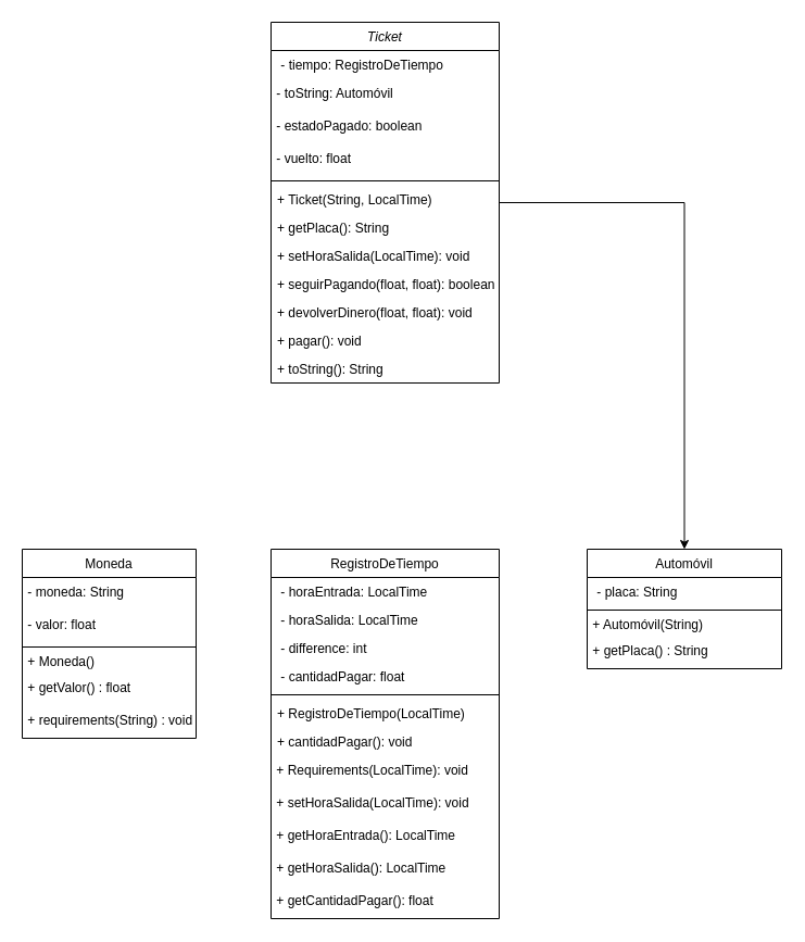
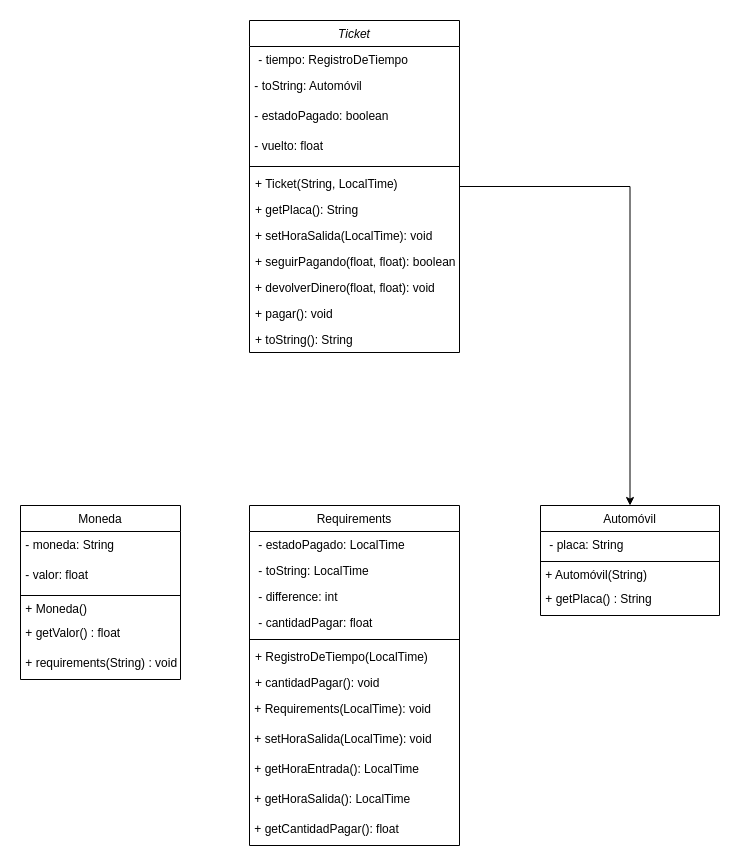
  <mxCell id="0" />
  <mxCell id="1" parent="0" />
  <mxCell id="2" value="Moneda" style="swimlane;fontStyle=0;align=center;verticalAlign=top;childLayout=stackLayout;horizontal=1;startSize=26;horizontalStack=0;resizeParent=1;resizeLast=0;collapsible=1;marginBottom=0;rounded=0;shadow=0;strokeWidth=1;" parent="1" vertex="1"><mxGeometry x="20" y="505" width="160" height="174" as="geometry"><mxRectangle x="130" y="380" width="160" height="26" as="alternateBounds" /></mxGeometry></mxCell>
  <mxCell id="3" value="&amp;nbsp;- moneda: String" style="text;html=1;" vertex="1" parent="2"><mxGeometry y="26" width="160" height="30" as="geometry" /></mxCell>
  <mxCell id="4" value="&amp;nbsp;- valor: float" style="text;html=1;" vertex="1" parent="2"><mxGeometry y="56" width="160" height="30" as="geometry" /></mxCell>
  <mxCell id="5" value="" style="line;html=1;strokeWidth=1;align=left;verticalAlign=middle;spacingTop=-1;spacingLeft=3;spacingRight=3;rotatable=0;labelPosition=right;points=[];portConstraint=eastwest;" parent="2" vertex="1"><mxGeometry y="86" width="160" height="8" as="geometry" /></mxCell>
  <mxCell id="6" value="&amp;nbsp;+ Moneda()" style="text;html=1;align=left;verticalAlign=middle;resizable=0;points=[];autosize=1;" vertex="1" parent="2"><mxGeometry y="94" width="160" height="20" as="geometry" /></mxCell>
  <mxCell id="7" value="&amp;nbsp;+ getValor() : float" style="text;html=1;" vertex="1" parent="2"><mxGeometry y="114" width="160" height="30" as="geometry" /></mxCell>
  <mxCell id="8" value="&amp;nbsp;+ requirements(String) : void" style="text;html=1;" vertex="1" parent="2"><mxGeometry y="144" width="160" height="30" as="geometry" /></mxCell>
  <mxCell id="9" style="edgeStyle=orthogonalEdgeStyle;rounded=0;orthogonalLoop=1;jettySize=auto;html=1;" edge="1" parent="1" source="10" target="36"><mxGeometry relative="1" as="geometry" /></mxCell>
  <mxCell id="10" value="Ticket" style="swimlane;fontStyle=2;align=center;verticalAlign=top;childLayout=stackLayout;horizontal=1;startSize=26;horizontalStack=0;resizeParent=1;resizeLast=0;collapsible=1;marginBottom=0;rounded=0;shadow=0;strokeWidth=1;" parent="1" vertex="1"><mxGeometry x="249" y="20" width="210" height="332" as="geometry"><mxRectangle x="230" y="140" width="160" height="26" as="alternateBounds" /></mxGeometry></mxCell>
  <mxCell id="11" value=" - tiempo: RegistroDeTiempo" style="text;align=left;verticalAlign=top;spacingLeft=4;spacingRight=4;overflow=hidden;rotatable=0;points=[[0,0.5],[1,0.5]];portConstraint=eastwest;" parent="10" vertex="1"><mxGeometry y="26" width="210" height="26" as="geometry" /></mxCell>
  <mxCell id="12" value="&amp;nbsp;- toString: Automóvil" style="text;html=1;" vertex="1" parent="10"><mxGeometry y="52" width="210" height="30" as="geometry" /></mxCell>
  <mxCell id="13" value="&amp;nbsp;- estadoPagado: boolean" style="text;html=1;" vertex="1" parent="10"><mxGeometry y="82" width="210" height="30" as="geometry" /></mxCell>
  <mxCell id="14" value="&amp;nbsp;- vuelto: float" style="text;html=1;" vertex="1" parent="10"><mxGeometry y="112" width="210" height="30" as="geometry" /></mxCell>
  <mxCell id="15" value="" style="line;html=1;strokeWidth=1;align=left;verticalAlign=middle;spacingTop=-1;spacingLeft=3;spacingRight=3;rotatable=0;labelPosition=right;points=[];portConstraint=eastwest;" parent="10" vertex="1"><mxGeometry y="142" width="210" height="8" as="geometry" /></mxCell>
  <mxCell id="16" value="+ Ticket(String, LocalTime)" style="text;align=left;verticalAlign=top;spacingLeft=4;spacingRight=4;overflow=hidden;rotatable=0;points=[[0,0.5],[1,0.5]];portConstraint=eastwest;" parent="10" vertex="1"><mxGeometry y="150" width="210" height="26" as="geometry" /></mxCell>
  <mxCell id="17" value="+ getPlaca(): String" style="text;align=left;verticalAlign=top;spacingLeft=4;spacingRight=4;overflow=hidden;rotatable=0;points=[[0,0.5],[1,0.5]];portConstraint=eastwest;" vertex="1" parent="10"><mxGeometry y="176" width="210" height="26" as="geometry" /></mxCell>
  <mxCell id="18" value="+ setHoraSalida(LocalTime): void" style="text;align=left;verticalAlign=top;spacingLeft=4;spacingRight=4;overflow=hidden;rotatable=0;points=[[0,0.5],[1,0.5]];portConstraint=eastwest;" vertex="1" parent="10"><mxGeometry y="202" width="210" height="26" as="geometry" /></mxCell>
  <mxCell id="19" value="+ seguirPagando(float, float): boolean" style="text;align=left;verticalAlign=top;spacingLeft=4;spacingRight=4;overflow=hidden;rotatable=0;points=[[0,0.5],[1,0.5]];portConstraint=eastwest;" vertex="1" parent="10"><mxGeometry y="228" width="210" height="26" as="geometry" /></mxCell>
  <mxCell id="20" value="+ devolverDinero(float, float): void" style="text;align=left;verticalAlign=top;spacingLeft=4;spacingRight=4;overflow=hidden;rotatable=0;points=[[0,0.5],[1,0.5]];portConstraint=eastwest;" vertex="1" parent="10"><mxGeometry y="254" width="210" height="26" as="geometry" /></mxCell>
  <mxCell id="21" value="+ pagar(): void" style="text;align=left;verticalAlign=top;spacingLeft=4;spacingRight=4;overflow=hidden;rotatable=0;points=[[0,0.5],[1,0.5]];portConstraint=eastwest;" vertex="1" parent="10"><mxGeometry y="280" width="210" height="26" as="geometry" /></mxCell>
  <mxCell id="22" value="+ toString(): String" style="text;align=left;verticalAlign=top;spacingLeft=4;spacingRight=4;overflow=hidden;rotatable=0;points=[[0,0.5],[1,0.5]];portConstraint=eastwest;" vertex="1" parent="10"><mxGeometry y="306" width="210" height="26" as="geometry" /></mxCell>
- <mxCell id="23" value="RegistroDeTiempo" style="swimlane;fontStyle=0;align=center;verticalAlign=top;childLayout=stackLayout;horizontal=1;startSize=26;horizontalStack=0;resizeParent=1;resizeLast=0;collapsible=1;marginBottom=0;rounded=0;shadow=0;strokeWidth=1;" parent="1" vertex="1"><mxGeometry x="249" y="505" width="210" height="340" as="geometry"><mxRectangle x="550" y="140" width="160" height="26" as="alternateBounds" /></mxGeometry></mxCell>
- <mxCell id="24" value=" - horaEntrada: LocalTime" style="text;align=left;verticalAlign=top;spacingLeft=4;spacingRight=4;overflow=hidden;rotatable=0;points=[[0,0.5],[1,0.5]];portConstraint=eastwest;" parent="23" vertex="1"><mxGeometry y="26" width="210" height="26" as="geometry" /></mxCell>
- <mxCell id="25" value=" - horaSalida: LocalTime" style="text;align=left;verticalAlign=top;spacingLeft=4;spacingRight=4;overflow=hidden;rotatable=0;points=[[0,0.5],[1,0.5]];portConstraint=eastwest;rounded=0;shadow=0;html=0;" parent="23" vertex="1"><mxGeometry y="52" width="210" height="26" as="geometry" /></mxCell>
+ <mxCell id="23" value="Requirements" style="swimlane;fontStyle=0;align=center;verticalAlign=top;childLayout=stackLayout;horizontal=1;startSize=26;horizontalStack=0;resizeParent=1;resizeLast=0;collapsible=1;marginBottom=0;rounded=0;shadow=0;strokeWidth=1;" parent="1" vertex="1"><mxGeometry x="249" y="505" width="210" height="340" as="geometry"><mxRectangle x="550" y="140" width="160" height="26" as="alternateBounds" /></mxGeometry></mxCell>
+ <mxCell id="24" value=" - estadoPagado: LocalTime" style="text;align=left;verticalAlign=top;spacingLeft=4;spacingRight=4;overflow=hidden;rotatable=0;points=[[0,0.5],[1,0.5]];portConstraint=eastwest;" parent="23" vertex="1"><mxGeometry y="26" width="210" height="26" as="geometry" /></mxCell>
+ <mxCell id="25" value=" - toString: LocalTime" style="text;align=left;verticalAlign=top;spacingLeft=4;spacingRight=4;overflow=hidden;rotatable=0;points=[[0,0.5],[1,0.5]];portConstraint=eastwest;rounded=0;shadow=0;html=0;" parent="23" vertex="1"><mxGeometry y="52" width="210" height="26" as="geometry" /></mxCell>
  <mxCell id="26" value=" - difference: int" style="text;align=left;verticalAlign=top;spacingLeft=4;spacingRight=4;overflow=hidden;rotatable=0;points=[[0,0.5],[1,0.5]];portConstraint=eastwest;rounded=0;shadow=0;html=0;" parent="23" vertex="1"><mxGeometry y="78" width="210" height="26" as="geometry" /></mxCell>
  <mxCell id="27" value=" - cantidadPagar: float" style="text;align=left;verticalAlign=top;spacingLeft=4;spacingRight=4;overflow=hidden;rotatable=0;points=[[0,0.5],[1,0.5]];portConstraint=eastwest;rounded=0;shadow=0;html=0;" parent="23" vertex="1"><mxGeometry y="104" width="210" height="26" as="geometry" /></mxCell>
  <mxCell id="28" value="" style="line;html=1;strokeWidth=1;align=left;verticalAlign=middle;spacingTop=-1;spacingLeft=3;spacingRight=3;rotatable=0;labelPosition=right;points=[];portConstraint=eastwest;" parent="23" vertex="1"><mxGeometry y="130" width="210" height="8" as="geometry" /></mxCell>
  <mxCell id="29" value="+ RegistroDeTiempo(LocalTime)" style="text;align=left;verticalAlign=top;spacingLeft=4;spacingRight=4;overflow=hidden;rotatable=0;points=[[0,0.5],[1,0.5]];portConstraint=eastwest;" parent="23" vertex="1"><mxGeometry y="138" width="210" height="26" as="geometry" /></mxCell>
  <mxCell id="30" value="+ cantidadPagar(): void" style="text;align=left;verticalAlign=top;spacingLeft=4;spacingRight=4;overflow=hidden;rotatable=0;points=[[0,0.5],[1,0.5]];portConstraint=eastwest;" parent="23" vertex="1"><mxGeometry y="164" width="210" height="26" as="geometry" /></mxCell>
  <mxCell id="31" value="&amp;nbsp;+ Requirements(LocalTime): void" style="text;html=1;" vertex="1" parent="23"><mxGeometry y="190" width="210" height="30" as="geometry" /></mxCell>
  <mxCell id="32" value="&amp;nbsp;+ setHoraSalida(LocalTime): void" style="text;html=1;" vertex="1" parent="23"><mxGeometry y="220" width="210" height="30" as="geometry" /></mxCell>
  <mxCell id="33" value="&amp;nbsp;+ getHoraEntrada(): LocalTime" style="text;html=1;" vertex="1" parent="23"><mxGeometry y="250" width="210" height="30" as="geometry" /></mxCell>
  <mxCell id="34" value="&amp;nbsp;+ getHoraSalida(): LocalTime" style="text;html=1;" vertex="1" parent="23"><mxGeometry y="280" width="210" height="30" as="geometry" /></mxCell>
  <mxCell id="35" value="&amp;nbsp;+ getCantidadPagar(): float" style="text;html=1;" vertex="1" parent="23"><mxGeometry y="310" width="210" height="30" as="geometry" /></mxCell>
  <mxCell id="36" value="Automóvil" style="swimlane;fontStyle=0;align=center;verticalAlign=top;childLayout=stackLayout;horizontal=1;startSize=26;horizontalStack=0;resizeParent=1;resizeLast=0;collapsible=1;marginBottom=0;rounded=0;shadow=0;strokeWidth=1;" parent="1" vertex="1"><mxGeometry x="540" y="505" width="179" height="110" as="geometry"><mxRectangle x="340" y="380" width="170" height="26" as="alternateBounds" /></mxGeometry></mxCell>
  <mxCell id="37" value=" - placa: String" style="text;align=left;verticalAlign=top;spacingLeft=4;spacingRight=4;overflow=hidden;rotatable=0;points=[[0,0.5],[1,0.5]];portConstraint=eastwest;" parent="36" vertex="1"><mxGeometry y="26" width="179" height="26" as="geometry" /></mxCell>
  <mxCell id="38" value="" style="line;html=1;strokeWidth=1;align=left;verticalAlign=middle;spacingTop=-1;spacingLeft=3;spacingRight=3;rotatable=0;labelPosition=right;points=[];portConstraint=eastwest;" parent="36" vertex="1"><mxGeometry y="52" width="179" height="8" as="geometry" /></mxCell>
  <mxCell id="39" value="&amp;nbsp;+ Automóvil(String)" style="text;html=1;align=left;verticalAlign=middle;resizable=0;points=[];autosize=1;" vertex="1" parent="36"><mxGeometry y="60" width="179" height="20" as="geometry" /></mxCell>
  <mxCell id="40" value="&amp;nbsp;+ getPlaca() : String" style="text;html=1;" vertex="1" parent="36"><mxGeometry y="80" width="179" height="30" as="geometry" /></mxCell>
